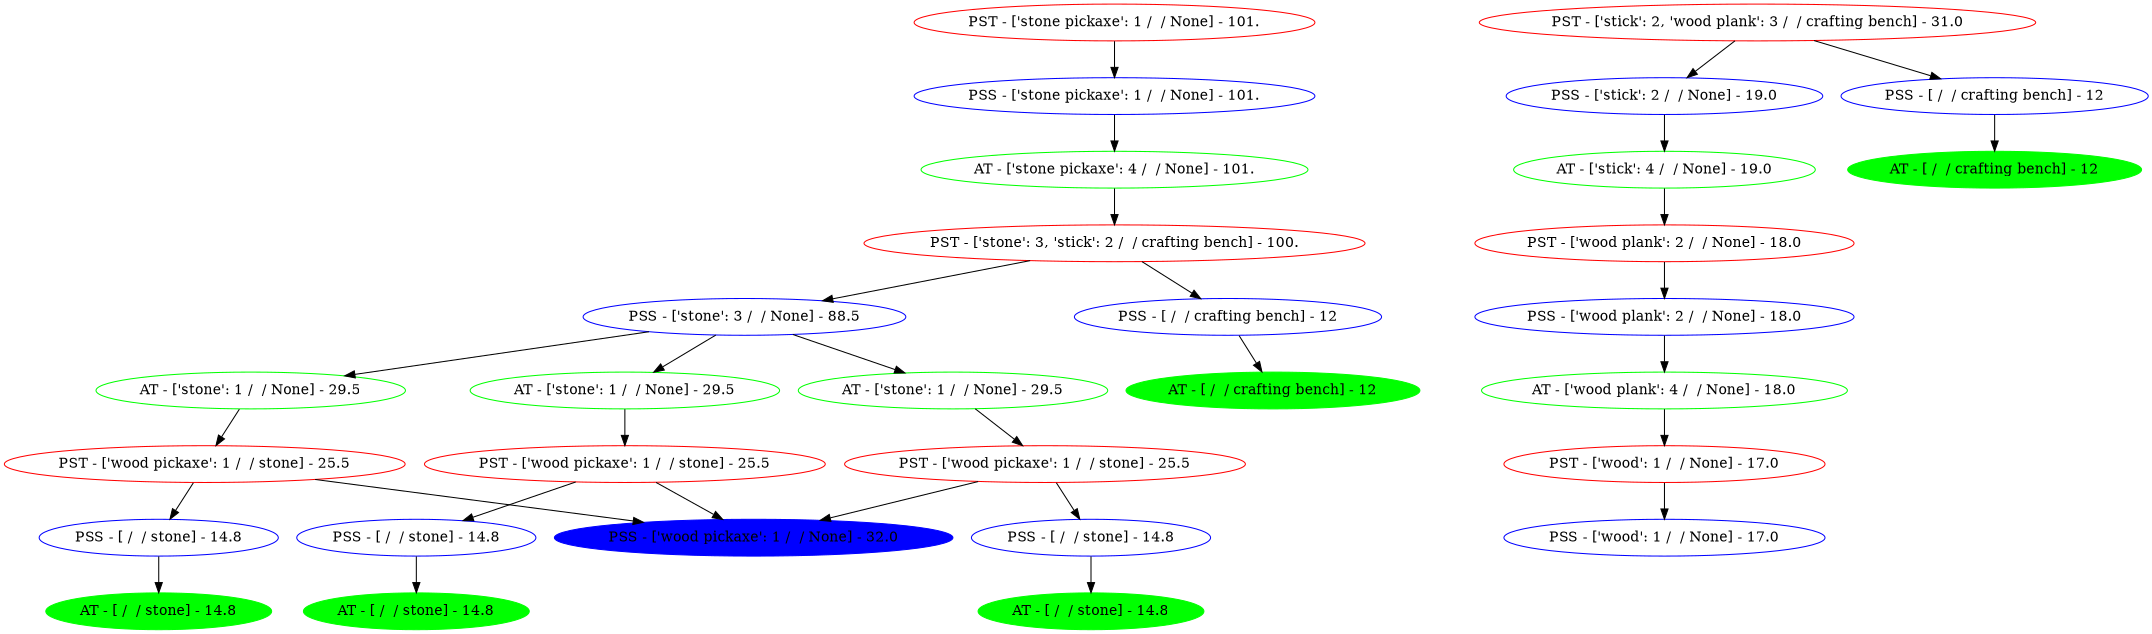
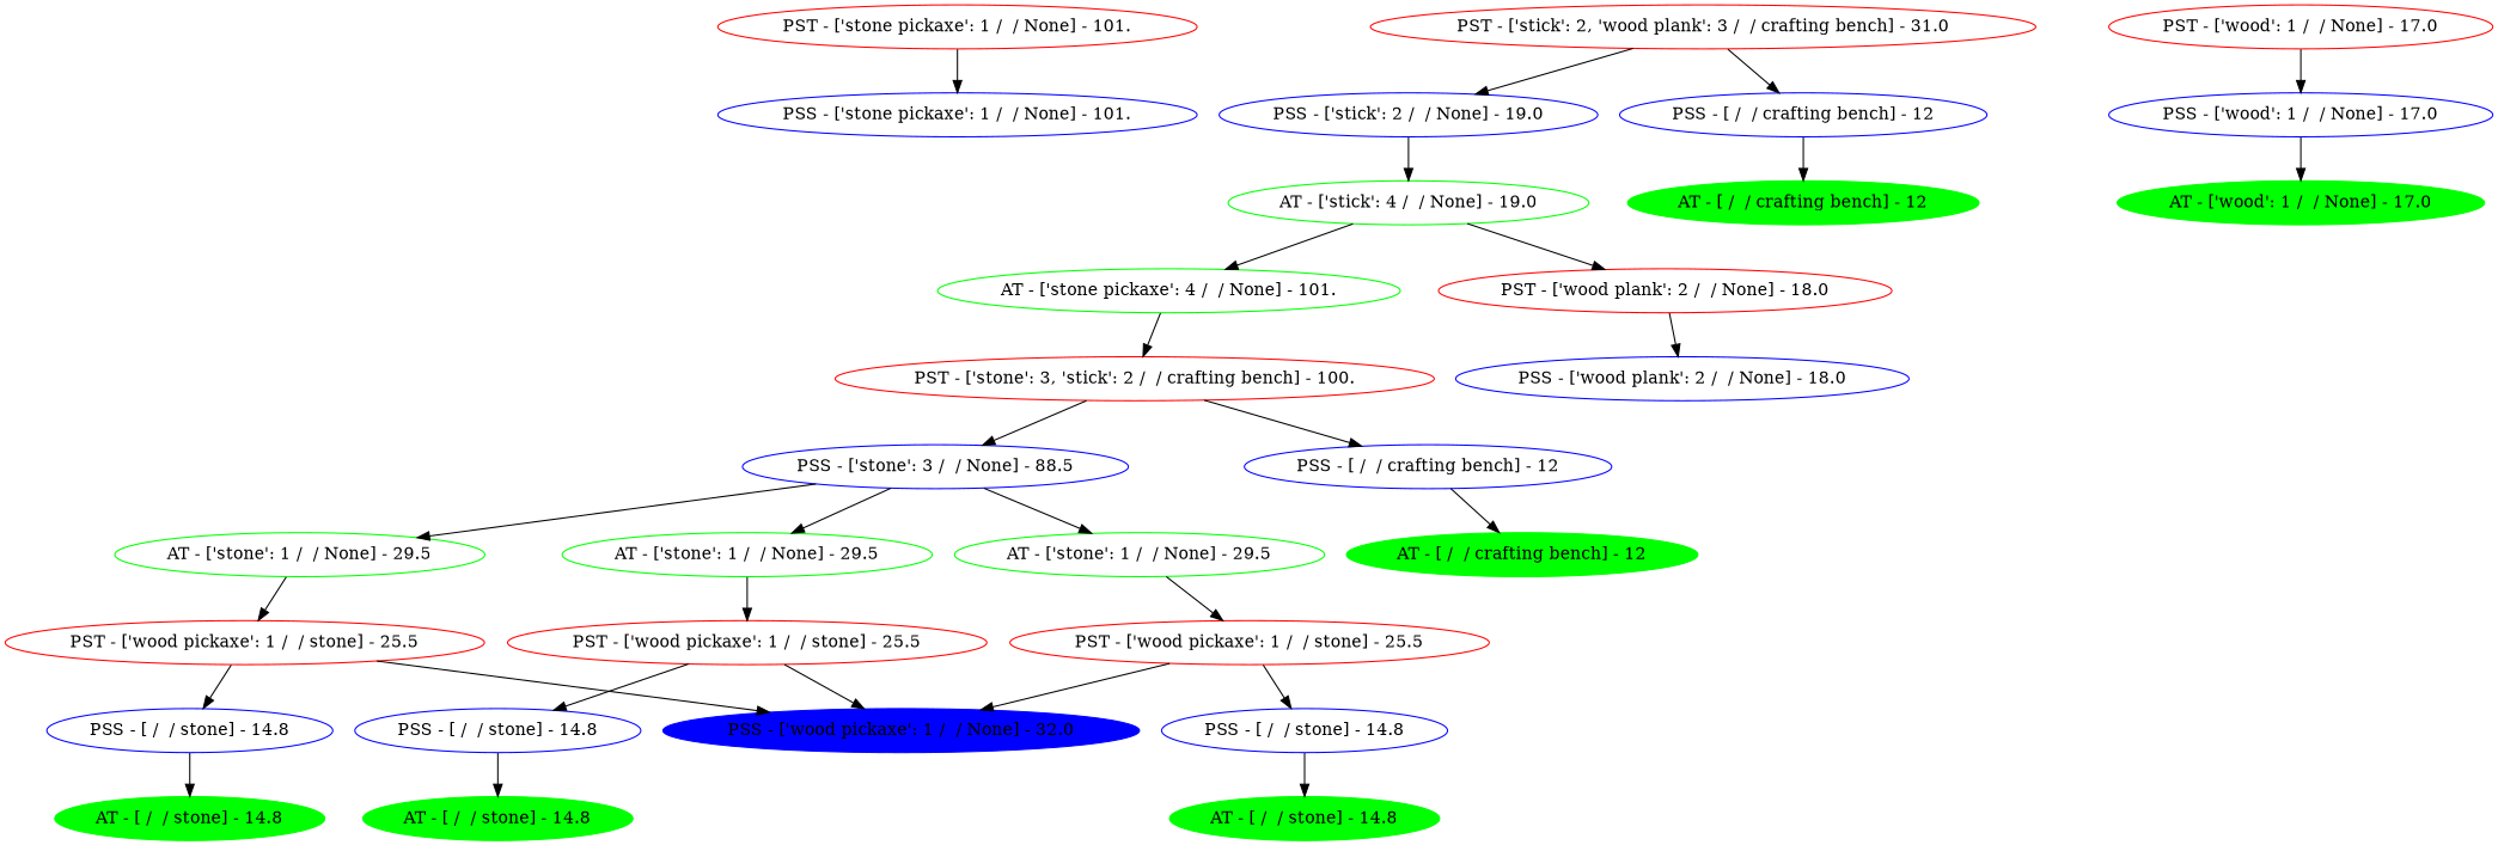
  digraph {
    node [color=green style=unfilled]
    n1 [color=red label="PST - ['stone pickaxe': 1 /  / None] - 101." style=""]
    n2 [color=blue label="PSS - ['stone pickaxe': 1 /  / None] - 101." style=""]
    n3 [label="AT - ['stone pickaxe': 4 /  / None] - 101."]
    n4 [color=red label="PST - ['stone': 3, 'stick': 2 /  / crafting bench] - 100."]
    n5 [color=blue label="PSS - ['stone': 3 /  / None] - 88.5"]
    n6 [color=blue label="PSS - [ /  / crafting bench] - 12"]
    n7 [label="AT - ['stone': 1 /  / None] - 29.5"]
    n8 [label="AT - ['stone': 1 /  / None] - 29.5"]
    n9 [label="AT - ['stone': 1 /  / None] - 29.5"]
    n10 [label="AT - [ /  / crafting bench] - 12" style=filled]
    n11 [color=red label="PST - ['wood pickaxe': 1 /  / stone] - 25.5"]
    n12 [color=red label="PST - ['wood pickaxe': 1 /  / stone] - 25.5"]
    n13 [color=red label="PST - ['wood pickaxe': 1 /  / stone] - 25.5"]
    n14 [color=blue label="PSS - ['wood pickaxe': 1 /  / None] - 32.0" style=filled]
    n15 [color=blue label="PSS - [ /  / stone] - 14.8"]
    n16 [color=blue label="PSS - [ /  / stone] - 14.8"]
    n17 [color=blue label="PSS - [ /  / stone] - 14.8"]
    n18 [label="AT - [ /  / stone] - 14.8" style=filled]
    n19 [label="AT - [ /  / stone] - 14.8" style=filled]
    n20 [label="AT - [ /  / stone] - 14.8" style=filled]
    n21 [color=red label="PST - ['stick': 2, 'wood plank': 3 /  / crafting bench] - 31.0"]
    n22 [color=blue label="PSS - ['stick': 2 /  / None] - 19.0"]
    n23 [color=blue label="PSS - [ /  / crafting bench] - 12"]
    n24 [label="AT - ['stick': 4 /  / None] - 19.0"]
    n25 [label="AT - [ /  / crafting bench] - 12" style=filled]
    n26 [color=red label="PST - ['wood plank': 2 /  / None] - 18.0"]
    n27 [color=blue label="PSS - ['wood plank': 2 /  / None] - 18.0"]
-   n28 [label="AT - ['wood plank': 4 /  / None] - 18.0"]
    n29 [color=red label="PST - ['wood': 1 /  / None] - 17.0"]
    n30 [color=blue label="PSS - ['wood': 1 /  / None] - 17.0"]
+   n31 [label="AT - ['wood': 1 /  / None] - 17.0" style=filled]
    n1 -> n2
-   n2 -> n3
+   n24 -> n3
    n3 -> n4
    n4 -> n5
    n4 -> n6
    n5 -> n7
    n5 -> n8
    n5 -> n9
    n6 -> n10
    n7 -> n11
    n8 -> n12
    n9 -> n13
    n11 -> n14
    n11 -> n15
    n12 -> n14
    n12 -> n16
    n13 -> n14
    n13 -> n17
    n15 -> n18
    n16 -> n19
    n17 -> n20
    n21 -> n22
    n21 -> n23
    n22 -> n24
    n23 -> n25
    n24 -> n26
    n26 -> n27
-   n27 -> n28
-   n28 -> n29
    n29 -> n30
+   n30 -> n31
  }
